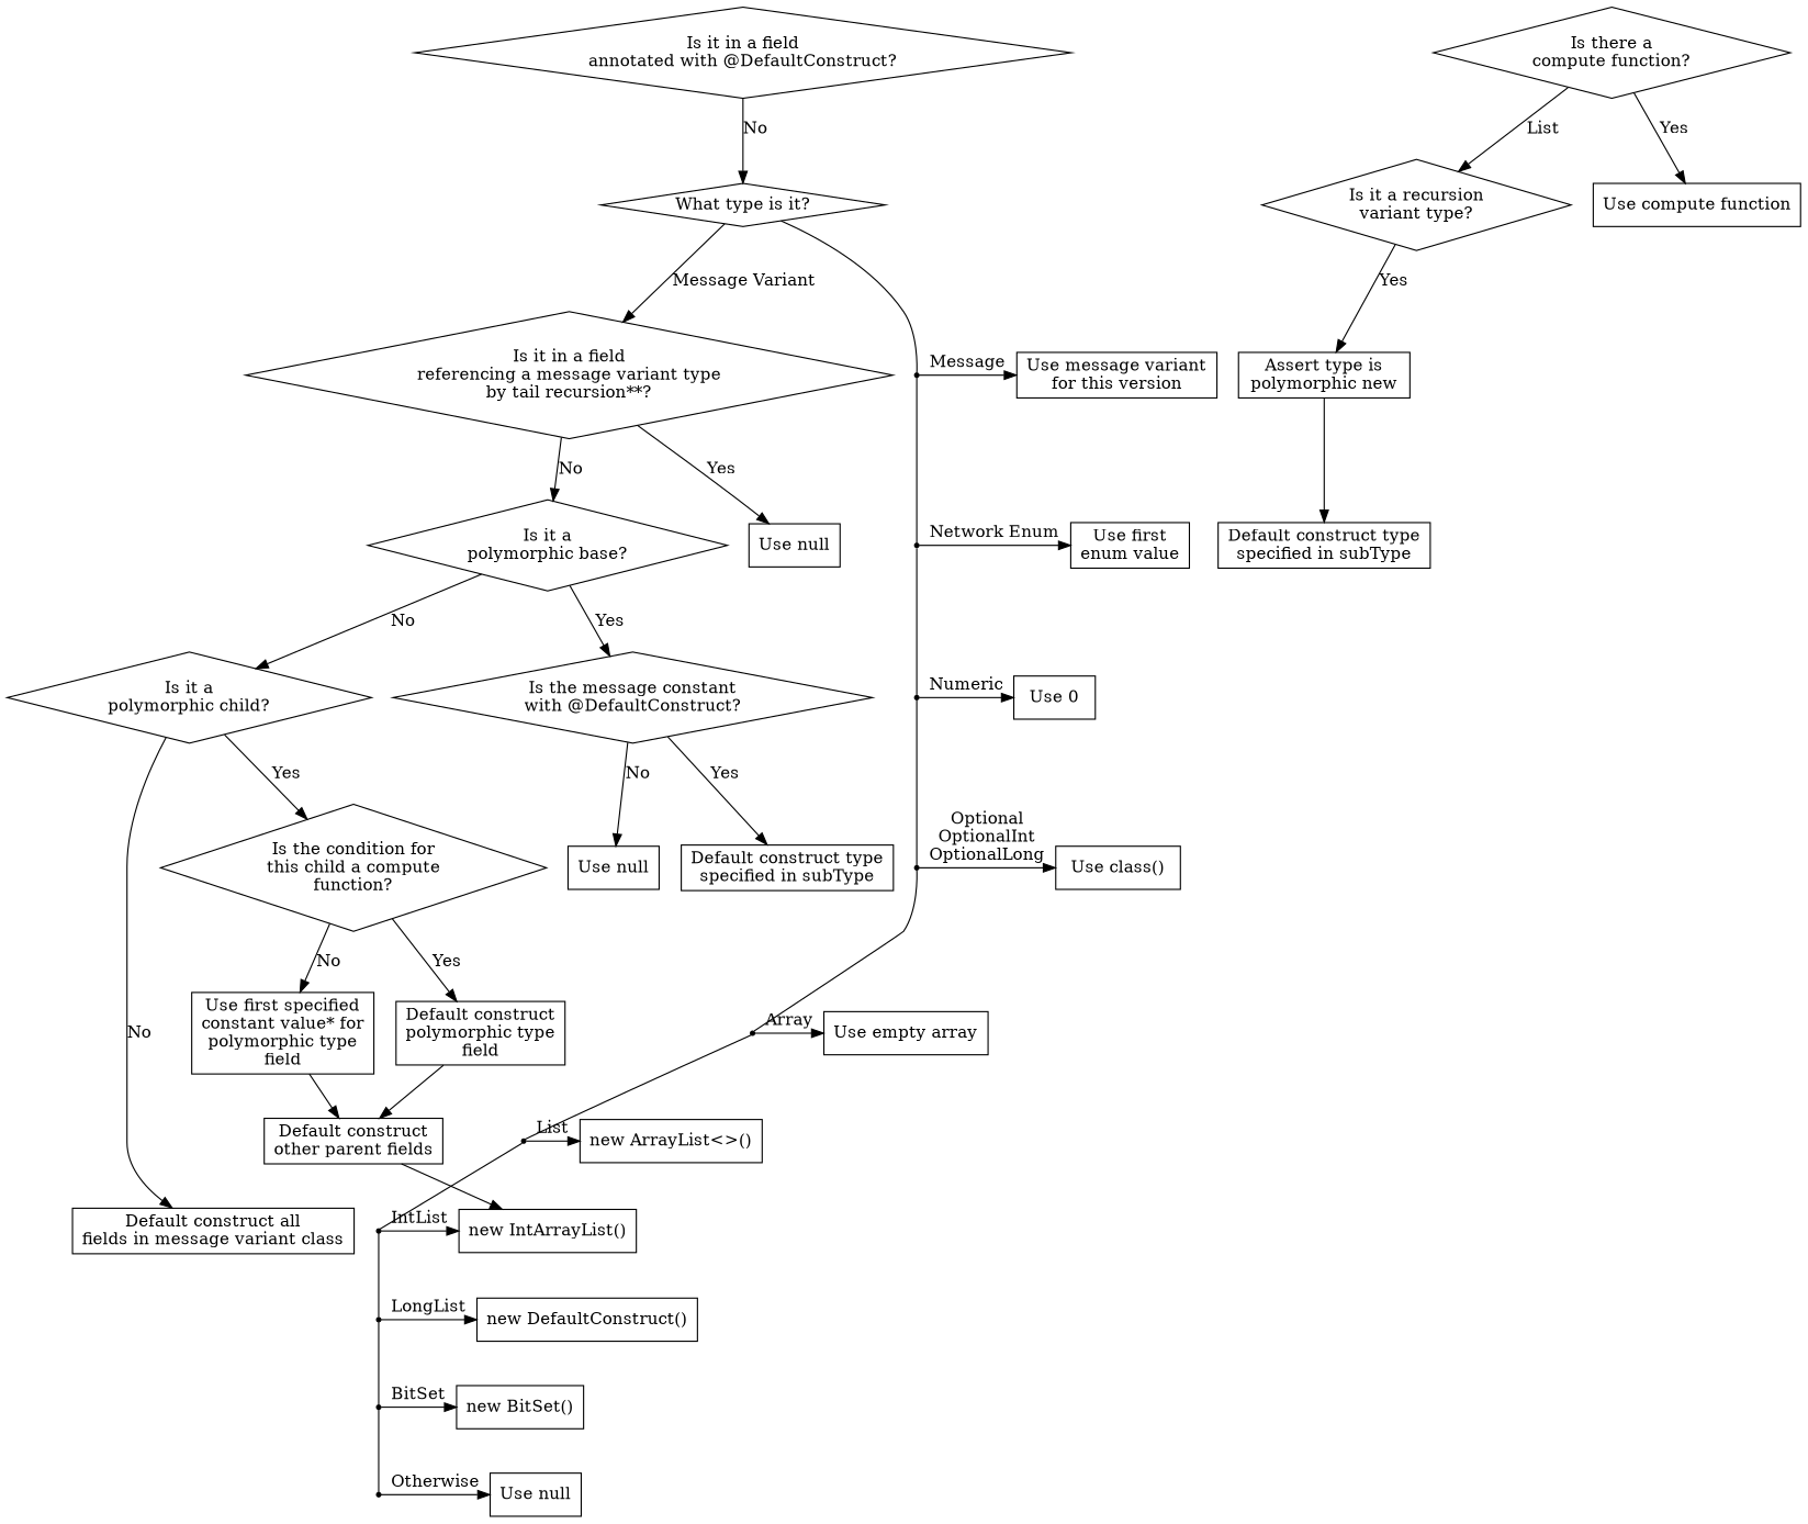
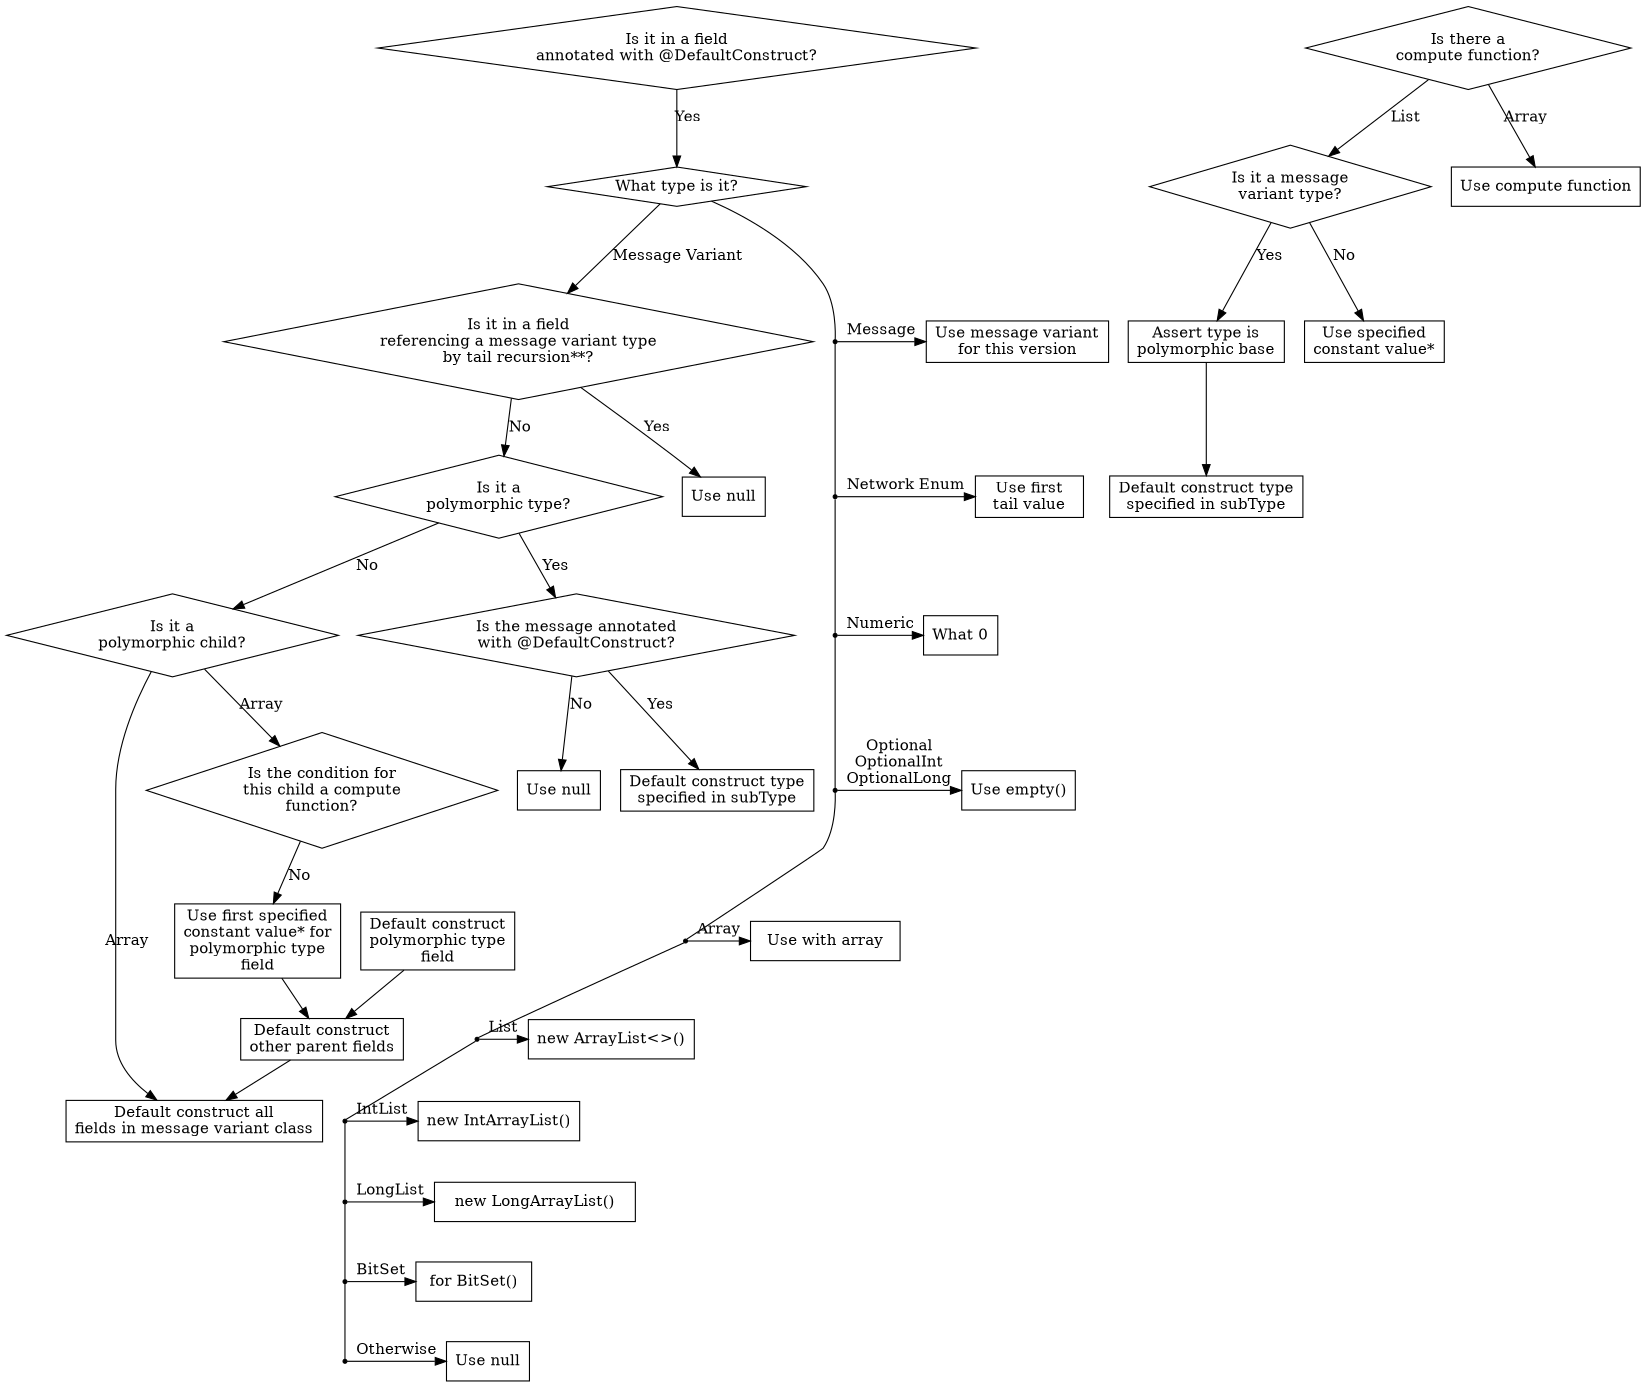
  digraph {
    node [shape=box]
    n1 [label="Is it in a field\nannotated with @DefaultConstruct?" shape=diamond]
    n2 [label="What type is it?" shape=diamond]
    n3 [label="Is there a\ncompute function?" shape=diamond]
-   n4 [label="Is it a recursion\nvariant type?" shape=diamond]
+   n4 [label="Is it a message\nvariant type?" shape=diamond]
    n5 [label="Is it in a field\nreferencing a message variant type\nby tail recursion**?" shape=diamond]
-   n6 [label="Is it a\npolymorphic base?" shape=diamond]
-   n7 [label="Is the message constant\nwith @DefaultConstruct?" shape=diamond]
+   n6 [label="Is it a\npolymorphic type?" shape=diamond]
+   n7 [label="Is the message annotated\nwith @DefaultConstruct?" shape=diamond]
    n8 [label="Is it a\npolymorphic child?" shape=diamond]
    n9 [label="Is the condition for\nthis child a compute\nfunction?" shape=diamond]
    n10 [label="Use compute function"]
-   n11 [label="Assert type is\npolymorphic new"]
+   n11 [label="Assert type is\npolymorphic base"]
    n12 [label="Default construct type\nspecified in subType"]
+   n13 [label="Use specified\nconstant value*"]
    n14 [label="Default construct type\nspecified in subType"]
    n15 [label="Default construct\npolymorphic type\nfield"]
    n16 [label="Use first specified\nconstant value* for\npolymorphic type\nfield"]
    n17 [label="Default construct\nother parent fields"]
    n18 [label="Default construct all\nfields in message variant class"]
    n19 [label="Use null"]
    n20 [label="Use null"]
    UseMessageAttach [shape=point]
    n22 [label="Use message variant\nfor this version"]
    UseFirstEnumValueAttach [shape=point]
-   n24 [label="Use first\nenum value"]
+   n24 [label="Use first\ntail value"]
    UseZeroAttach [shape=point]
-   n26 [label="Use 0"]
+   n26 [label="What 0"]
    UseOptionalEmptyAttach [shape=point]
-   n28 [label="Use class()"]
+   n28 [label="Use empty()"]
    UseEmptyArrayAttach [shape=point]
-   n30 [label="Use empty array"]
+   n30 [label="Use with array"]
    UseArrayListAttach [shape=point]
    n32 [label="new ArrayList<>()"]
    UseIntArrayListAttach [shape=point]
    n34 [label="new IntArrayList()"]
    UseLongArrayListAttach [shape=point]
-   n36 [label="new DefaultConstruct()"]
+   n36 [label="new LongArrayList()"]
    UseBitSetAttach [shape=point]
-   n38 [label="new BitSet()"]
+   n38 [label="for BitSet()"]
    OtherwiseAttach [shape=point]
    n40 [label="Use null"]
    subgraph sub_1 {
      n1
      n2
      n3
      n4
      n5
      n6
      n7
      n8
      n9
    }
    subgraph sub_2 {
      n10
      n11
      n12
+     n13
      n14
      n15
      n16
      n17
      n18
    }
    subgraph sub_3 {
      n19
      n20
    }
    subgraph sub_4 {
      rank=same
      UseMessageAttach
      n22
    }
    subgraph sub_5 {
      rank=same
      UseFirstEnumValueAttach
      n24
    }
    subgraph sub_6 {
      rank=same
      UseZeroAttach
      n26
    }
    subgraph sub_7 {
      rank=same
      UseOptionalEmptyAttach
      n28
    }
    subgraph sub_8 {
      rank=same
      UseEmptyArrayAttach
      n30
    }
    subgraph sub_9 {
      rank=same
      UseArrayListAttach
      n32
    }
    subgraph sub_10 {
      rank=same
      UseIntArrayListAttach
      n34
    }
    subgraph sub_11 {
      rank=same
      UseLongArrayListAttach
      n36
    }
    subgraph sub_12 {
      rank=same
      UseBitSetAttach
      n38
    }
    subgraph sub_13 {
      rank=same
      OtherwiseAttach
      n40
    }
-   n1 -> n2 [label=No]
+   n1 -> n2 [label=Yes]
    n2 -> n5 [label="Message Variant"]
    n2 -> UseMessageAttach [dir=none]
    n3 -> n4 [label=List]
-   n3 -> n10 [label=Yes]
+   n3 -> n10 [label=Array]
    n4 -> n11 [label=Yes]
+   n4 -> n13 [label=No]
    n5 -> n6 [label=No]
    n5 -> n20 [label=Yes]
    n6 -> n7 [label=Yes]
    n6 -> n8 [label=No]
    n7 -> n14 [label=Yes]
    n7 -> n19 [label=No]
-   n8 -> n9 [label=Yes]
-   n8 -> n18 [label=No]
-   n9 -> n15 [label=Yes]
+   n8 -> n9 [label=Array]
+   n8 -> n18 [label=Array]
    n9 -> n16 [label=No]
    n11 -> n12
    n15 -> n17
    n16 -> n17
-   n17 -> n34
+   n17 -> n18
    UseMessageAttach -> n22 [label=Message]
    UseMessageAttach -> UseFirstEnumValueAttach [dir=none]
    UseFirstEnumValueAttach -> n24 [label="Network Enum"]
    UseFirstEnumValueAttach -> UseZeroAttach [dir=none]
    UseZeroAttach -> n26 [label=Numeric]
    UseZeroAttach -> UseOptionalEmptyAttach [dir=none]
    UseOptionalEmptyAttach -> n28 [label="Optional\nOptionalInt\nOptionalLong"]
    UseOptionalEmptyAttach -> UseEmptyArrayAttach [dir=none]
    UseEmptyArrayAttach -> n30 [label=Array]
    UseEmptyArrayAttach -> UseArrayListAttach [dir=none]
    UseArrayListAttach -> n32 [label=List]
    UseArrayListAttach -> UseIntArrayListAttach [dir=none]
    UseIntArrayListAttach -> n34 [label=IntList]
    UseIntArrayListAttach -> UseLongArrayListAttach [dir=none]
    UseLongArrayListAttach -> n36 [label=LongList]
    UseLongArrayListAttach -> UseBitSetAttach [dir=none]
    UseBitSetAttach -> n38 [label=BitSet]
    UseBitSetAttach -> OtherwiseAttach [dir=none]
    OtherwiseAttach -> n40 [label=Otherwise]
  }
